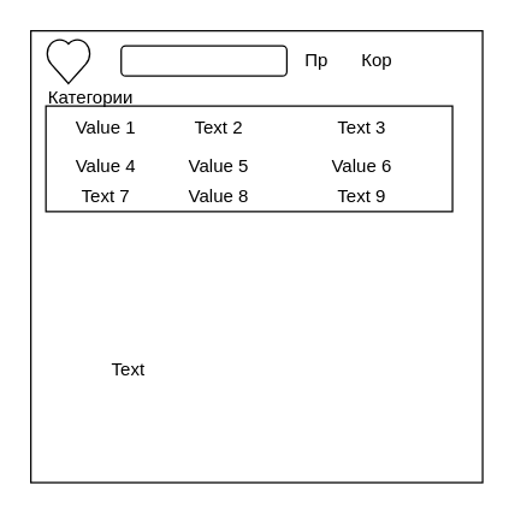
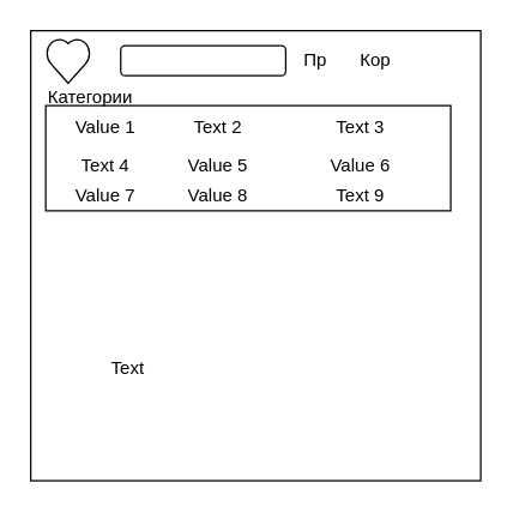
  <mxCell id="0" />
  <mxCell id="1" parent="0" />
  <mxCell id="2" value="" style="whiteSpace=wrap;html=1;aspect=fixed;" vertex="1" parent="1"><mxGeometry x="20" y="20" width="300" height="300" as="geometry" /></mxCell>
  <mxCell id="3" value="" style="rounded=1;whiteSpace=wrap;html=1;" vertex="1" parent="1"><mxGeometry x="80" y="30" width="110" height="20" as="geometry" /></mxCell>
  <mxCell id="4" value="" style="verticalLabelPosition=bottom;verticalAlign=top;html=1;shape=mxgraph.basic.heart" vertex="1" parent="1"><mxGeometry x="30" y="25" width="30" height="30" as="geometry" /></mxCell>
  <mxCell id="5" value="" style="shape=table;html=1;whiteSpace=wrap;startSize=0;container=1;collapsible=0;childLayout=tableLayout;columnLines=0;rowLines=0;fontSize=16;strokeColor=default;" vertex="1" parent="1"><mxGeometry x="30" y="70" width="270" height="70" as="geometry" /></mxCell>
  <mxCell id="6" value="" style="shape=tableRow;horizontal=0;startSize=0;swimlaneHead=0;swimlaneBody=0;top=0;left=0;bottom=0;right=0;collapsible=0;dropTarget=0;fillColor=none;points=[[0,0.5],[1,0.5]];portConstraint=eastwest;fontSize=16;strokeColor=inherit;" vertex="1" parent="5"><mxGeometry width="270" height="30" as="geometry" /></mxCell>
  <mxCell id="7" value="Value 1" style="shape=partialRectangle;html=1;whiteSpace=wrap;connectable=0;fillColor=none;top=0;left=0;bottom=0;right=0;overflow=hidden;fontSize=12;strokeColor=inherit;" vertex="1" parent="6"><mxGeometry width="80" height="30" as="geometry"><mxRectangle width="80" height="30" as="alternateBounds" /></mxGeometry></mxCell>
  <mxCell id="8" value="Text 2" style="shape=partialRectangle;html=1;whiteSpace=wrap;connectable=0;fillColor=none;top=0;left=0;bottom=0;right=0;overflow=hidden;fontSize=12;strokeColor=inherit;" vertex="1" parent="6"><mxGeometry x="80" width="70" height="30" as="geometry"><mxRectangle width="70" height="30" as="alternateBounds" /></mxGeometry></mxCell>
  <mxCell id="9" value="Text 3" style="shape=partialRectangle;html=1;whiteSpace=wrap;connectable=0;fillColor=none;top=0;left=0;bottom=0;right=0;overflow=hidden;fontSize=12;strokeColor=inherit;" vertex="1" parent="6"><mxGeometry x="150" width="120" height="30" as="geometry"><mxRectangle width="120" height="30" as="alternateBounds" /></mxGeometry></mxCell>
  <mxCell id="10" value="" style="shape=tableRow;horizontal=0;startSize=0;swimlaneHead=0;swimlaneBody=0;top=0;left=0;bottom=0;right=0;collapsible=0;dropTarget=0;fillColor=none;points=[[0,0.5],[1,0.5]];portConstraint=eastwest;fontSize=16;strokeColor=inherit;" vertex="1" parent="5"><mxGeometry y="30" width="270" height="20" as="geometry" /></mxCell>
- <mxCell id="11" value="Value 4" style="shape=partialRectangle;html=1;whiteSpace=wrap;connectable=0;fillColor=none;top=0;left=0;bottom=0;right=0;overflow=hidden;fontSize=12;strokeColor=inherit;" vertex="1" parent="10"><mxGeometry width="80" height="20" as="geometry"><mxRectangle width="80" height="20" as="alternateBounds" /></mxGeometry></mxCell>
+ <mxCell id="11" value="Text 4" style="shape=partialRectangle;html=1;whiteSpace=wrap;connectable=0;fillColor=none;top=0;left=0;bottom=0;right=0;overflow=hidden;fontSize=12;strokeColor=inherit;" vertex="1" parent="10"><mxGeometry width="80" height="20" as="geometry"><mxRectangle width="80" height="20" as="alternateBounds" /></mxGeometry></mxCell>
  <mxCell id="12" value="Value 5" style="shape=partialRectangle;html=1;whiteSpace=wrap;connectable=0;fillColor=none;top=0;left=0;bottom=0;right=0;overflow=hidden;fontSize=12;strokeColor=inherit;" vertex="1" parent="10"><mxGeometry x="80" width="70" height="20" as="geometry"><mxRectangle width="70" height="20" as="alternateBounds" /></mxGeometry></mxCell>
  <mxCell id="13" value="Value 6" style="shape=partialRectangle;html=1;whiteSpace=wrap;connectable=0;fillColor=none;top=0;left=0;bottom=0;right=0;overflow=hidden;fontSize=12;strokeColor=inherit;" vertex="1" parent="10"><mxGeometry x="150" width="120" height="20" as="geometry"><mxRectangle width="120" height="20" as="alternateBounds" /></mxGeometry></mxCell>
  <mxCell id="14" value="" style="shape=tableRow;horizontal=0;startSize=0;swimlaneHead=0;swimlaneBody=0;top=0;left=0;bottom=0;right=0;collapsible=0;dropTarget=0;fillColor=none;points=[[0,0.5],[1,0.5]];portConstraint=eastwest;fontSize=16;strokeColor=inherit;" vertex="1" parent="5"><mxGeometry y="50" width="270" height="20" as="geometry" /></mxCell>
- <mxCell id="15" value="Text 7" style="shape=partialRectangle;html=1;whiteSpace=wrap;connectable=0;fillColor=none;top=0;left=0;bottom=0;right=0;overflow=hidden;fontSize=12;strokeColor=inherit;" vertex="1" parent="14"><mxGeometry width="80" height="20" as="geometry"><mxRectangle width="80" height="20" as="alternateBounds" /></mxGeometry></mxCell>
+ <mxCell id="15" value="Value 7" style="shape=partialRectangle;html=1;whiteSpace=wrap;connectable=0;fillColor=none;top=0;left=0;bottom=0;right=0;overflow=hidden;fontSize=12;strokeColor=inherit;" vertex="1" parent="14"><mxGeometry width="80" height="20" as="geometry"><mxRectangle width="80" height="20" as="alternateBounds" /></mxGeometry></mxCell>
  <mxCell id="16" value="Value 8" style="shape=partialRectangle;html=1;whiteSpace=wrap;connectable=0;fillColor=none;top=0;left=0;bottom=0;right=0;overflow=hidden;fontSize=12;strokeColor=inherit;" vertex="1" parent="14"><mxGeometry x="80" width="70" height="20" as="geometry"><mxRectangle width="70" height="20" as="alternateBounds" /></mxGeometry></mxCell>
  <mxCell id="17" value="Text 9" style="shape=partialRectangle;html=1;whiteSpace=wrap;connectable=0;fillColor=none;top=0;left=0;bottom=0;right=0;overflow=hidden;fontSize=12;strokeColor=inherit;" vertex="1" parent="14"><mxGeometry x="150" width="120" height="20" as="geometry"><mxRectangle width="120" height="20" as="alternateBounds" /></mxGeometry></mxCell>
  <mxCell id="18" value="Пр" style="text;html=1;strokeColor=none;fillColor=none;align=center;verticalAlign=middle;whiteSpace=wrap;rounded=0;" vertex="1" parent="1"><mxGeometry x="180" y="25" width="60" height="30" as="geometry" /></mxCell>
  <mxCell id="19" value="Кор" style="text;html=1;strokeColor=none;fillColor=none;align=center;verticalAlign=middle;whiteSpace=wrap;rounded=0;" vertex="1" parent="1"><mxGeometry x="220" y="25" width="60" height="30" as="geometry" /></mxCell>
  <mxCell id="20" value="Категории" style="text;html=1;strokeColor=none;fillColor=none;align=center;verticalAlign=middle;whiteSpace=wrap;rounded=0;" vertex="1" parent="1"><mxGeometry x="30" y="50" width="60" height="30" as="geometry" /></mxCell>
  <mxCell id="21" value="Text" style="text;html=1;strokeColor=none;fillColor=none;align=center;verticalAlign=middle;whiteSpace=wrap;rounded=0;" vertex="1" parent="1"><mxGeometry x="55" y="230" width="60" height="30" as="geometry" /></mxCell>
